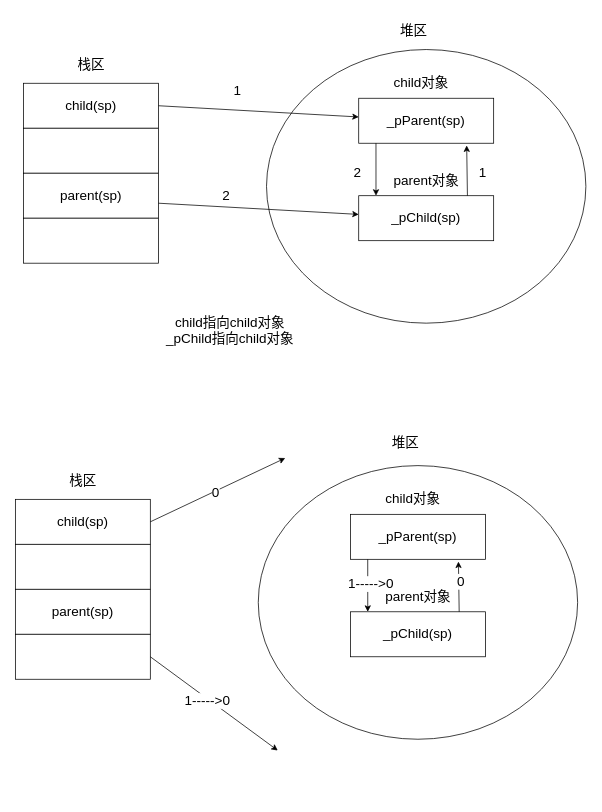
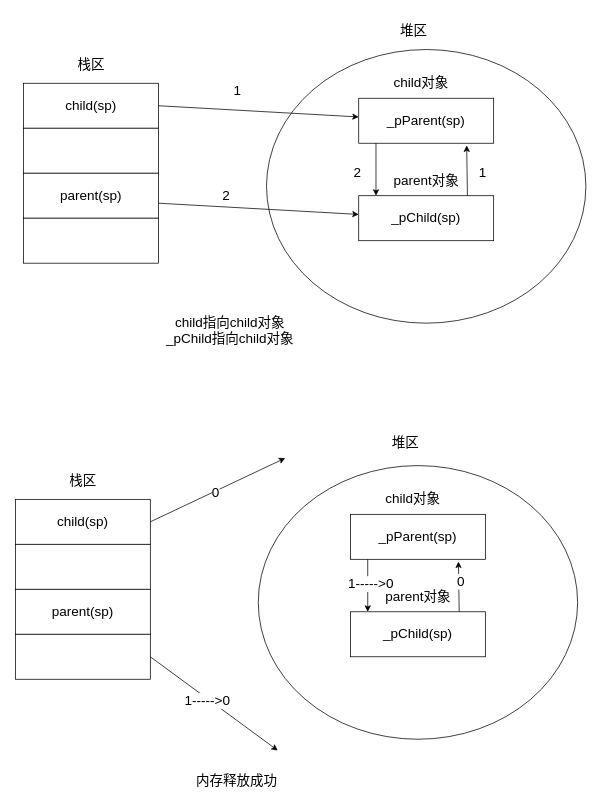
  <mxCell id="0" />
  <mxCell id="1" parent="0" />
  <mxCell id="2" value="&lt;font style=&quot;font-size: 18px;&quot;&gt;child(sp)&lt;/font&gt;" style="rounded=0;whiteSpace=wrap;html=1;" vertex="1" parent="1"><mxGeometry x="31" y="110" width="180" height="60" as="geometry" /></mxCell>
  <mxCell id="3" value="" style="rounded=0;whiteSpace=wrap;html=1;" vertex="1" parent="1"><mxGeometry x="31" y="170" width="180" height="60" as="geometry" /></mxCell>
  <mxCell id="4" value="&lt;font style=&quot;font-size: 18px;&quot;&gt;parent(sp)&lt;/font&gt;" style="rounded=0;whiteSpace=wrap;html=1;" vertex="1" parent="1"><mxGeometry x="31" y="230" width="180" height="60" as="geometry" /></mxCell>
  <mxCell id="5" value="" style="rounded=0;whiteSpace=wrap;html=1;" vertex="1" parent="1"><mxGeometry x="31" y="290" width="180" height="60" as="geometry" /></mxCell>
  <mxCell id="6" value="&lt;font style=&quot;font-size: 18px;&quot;&gt;栈区&lt;/font&gt;" style="text;html=1;align=center;verticalAlign=middle;resizable=0;points=[];autosize=1;strokeColor=none;fillColor=none;" vertex="1" parent="1"><mxGeometry x="91" y="65" width="60" height="40" as="geometry" /></mxCell>
  <mxCell id="7" value="" style="ellipse;whiteSpace=wrap;html=1;fontSize=18;" vertex="1" parent="1"><mxGeometry x="355" y="65" width="426" height="365" as="geometry" /></mxCell>
  <mxCell id="8" value="&lt;font style=&quot;font-size: 18px;&quot;&gt;_pParent(sp)&lt;/font&gt;" style="rounded=0;whiteSpace=wrap;html=1;" vertex="1" parent="1"><mxGeometry x="478" y="130" width="180" height="60" as="geometry" /></mxCell>
  <mxCell id="9" value="堆区" style="text;html=1;align=center;verticalAlign=middle;resizable=0;points=[];autosize=1;strokeColor=none;fillColor=none;fontSize=18;" vertex="1" parent="1"><mxGeometry x="521" y="20" width="60" height="40" as="geometry" /></mxCell>
  <mxCell id="10" value="&lt;font style=&quot;font-size: 18px;&quot;&gt;_pChild(sp)&lt;/font&gt;" style="rounded=0;whiteSpace=wrap;html=1;" vertex="1" parent="1"><mxGeometry x="478" y="260" width="180" height="60" as="geometry" /></mxCell>
  <mxCell id="11" value="child对象" style="text;html=1;align=center;verticalAlign=middle;resizable=0;points=[];autosize=1;strokeColor=none;fillColor=none;fontSize=18;" vertex="1" parent="1"><mxGeometry x="511" y="90" width="100" height="40" as="geometry" /></mxCell>
  <mxCell id="12" value="parent对象" style="text;html=1;align=center;verticalAlign=middle;resizable=0;points=[];autosize=1;strokeColor=none;fillColor=none;fontSize=18;" vertex="1" parent="1"><mxGeometry x="513" y="220" width="110" height="40" as="geometry" /></mxCell>
  <mxCell id="13" value="" style="endArrow=classic;html=1;rounded=0;fontSize=18;" edge="1" parent="1" target="8"><mxGeometry width="50" height="50" relative="1" as="geometry"><mxPoint x="211" y="140" as="sourcePoint" /><mxPoint x="261" y="90" as="targetPoint" /></mxGeometry></mxCell>
  <mxCell id="14" value="" style="endArrow=classic;html=1;rounded=0;fontSize=18;" edge="1" parent="1"><mxGeometry width="50" height="50" relative="1" as="geometry"><mxPoint x="211" y="270" as="sourcePoint" /><mxPoint x="478" y="284.958" as="targetPoint" /></mxGeometry></mxCell>
  <mxCell id="15" value="" style="endArrow=classic;html=1;rounded=0;fontSize=18;entryX=0.128;entryY=0;entryDx=0;entryDy=0;entryPerimeter=0;" edge="1" parent="1" target="10"><mxGeometry width="50" height="50" relative="1" as="geometry"><mxPoint x="501" y="190" as="sourcePoint" /><mxPoint x="551" y="140" as="targetPoint" /></mxGeometry></mxCell>
  <mxCell id="16" value="" style="endArrow=classic;html=1;rounded=0;fontSize=18;entryX=0.8;entryY=1.05;entryDx=0;entryDy=0;entryPerimeter=0;" edge="1" parent="1" target="8"><mxGeometry width="50" height="50" relative="1" as="geometry"><mxPoint x="623" y="260" as="sourcePoint" /><mxPoint x="673" y="210" as="targetPoint" /></mxGeometry></mxCell>
  <mxCell id="17" value="child指向child对象&lt;br&gt;_pChild指向child对象" style="text;html=1;align=center;verticalAlign=middle;resizable=0;points=[];autosize=1;strokeColor=none;fillColor=none;fontSize=18;" vertex="1" parent="1"><mxGeometry x="211" y="410" width="190" height="60" as="geometry" /></mxCell>
  <mxCell id="18" value="1" style="text;html=1;align=center;verticalAlign=middle;resizable=0;points=[];autosize=1;strokeColor=none;fillColor=none;fontSize=18;" vertex="1" parent="1"><mxGeometry x="301" y="100" width="30" height="40" as="geometry" /></mxCell>
  <mxCell id="19" value="2" style="text;html=1;align=center;verticalAlign=middle;resizable=0;points=[];autosize=1;strokeColor=none;fillColor=none;fontSize=18;" vertex="1" parent="1"><mxGeometry x="286" y="240" width="30" height="40" as="geometry" /></mxCell>
  <mxCell id="20" value="2" style="text;html=1;align=center;verticalAlign=middle;resizable=0;points=[];autosize=1;strokeColor=none;fillColor=none;fontSize=18;" vertex="1" parent="1"><mxGeometry x="461" y="210" width="30" height="40" as="geometry" /></mxCell>
  <mxCell id="21" value="1" style="text;html=1;align=center;verticalAlign=middle;resizable=0;points=[];autosize=1;strokeColor=none;fillColor=none;fontSize=18;" vertex="1" parent="1"><mxGeometry x="628" y="210" width="30" height="40" as="geometry" /></mxCell>
  <mxCell id="22" value="&lt;font style=&quot;font-size: 18px;&quot;&gt;child(sp)&lt;/font&gt;" style="rounded=0;whiteSpace=wrap;html=1;" vertex="1" parent="1"><mxGeometry x="20" y="665" width="180" height="60" as="geometry" /></mxCell>
  <mxCell id="23" value="" style="rounded=0;whiteSpace=wrap;html=1;" vertex="1" parent="1"><mxGeometry x="20" y="725" width="180" height="60" as="geometry" /></mxCell>
  <mxCell id="24" value="&lt;font style=&quot;font-size: 18px;&quot;&gt;parent(sp)&lt;/font&gt;" style="rounded=0;whiteSpace=wrap;html=1;" vertex="1" parent="1"><mxGeometry x="20" y="785" width="180" height="60" as="geometry" /></mxCell>
  <mxCell id="25" value="" style="rounded=0;whiteSpace=wrap;html=1;" vertex="1" parent="1"><mxGeometry x="20" y="845" width="180" height="60" as="geometry" /></mxCell>
  <mxCell id="26" value="&lt;font style=&quot;font-size: 18px;&quot;&gt;栈区&lt;/font&gt;" style="text;html=1;align=center;verticalAlign=middle;resizable=0;points=[];autosize=1;strokeColor=none;fillColor=none;" vertex="1" parent="1"><mxGeometry x="80" y="620" width="60" height="40" as="geometry" /></mxCell>
  <mxCell id="27" value="" style="ellipse;whiteSpace=wrap;html=1;fontSize=18;" vertex="1" parent="1"><mxGeometry x="344" y="620" width="426" height="365" as="geometry" /></mxCell>
  <mxCell id="28" value="&lt;font style=&quot;font-size: 18px;&quot;&gt;_pParent(sp)&lt;/font&gt;" style="rounded=0;whiteSpace=wrap;html=1;" vertex="1" parent="1"><mxGeometry x="467" y="685" width="180" height="60" as="geometry" /></mxCell>
  <mxCell id="29" value="&lt;font style=&quot;font-size: 18px;&quot;&gt;_pChild(sp)&lt;/font&gt;" style="rounded=0;whiteSpace=wrap;html=1;" vertex="1" parent="1"><mxGeometry x="467" y="815" width="180" height="60" as="geometry" /></mxCell>
  <mxCell id="30" value="child对象" style="text;html=1;align=center;verticalAlign=middle;resizable=0;points=[];autosize=1;strokeColor=none;fillColor=none;fontSize=18;" vertex="1" parent="1"><mxGeometry x="500" y="645" width="100" height="40" as="geometry" /></mxCell>
  <mxCell id="31" value="parent对象" style="text;html=1;align=center;verticalAlign=middle;resizable=0;points=[];autosize=1;strokeColor=none;fillColor=none;fontSize=18;" vertex="1" parent="1"><mxGeometry x="502" y="775" width="110" height="40" as="geometry" /></mxCell>
  <mxCell id="32" value="" style="endArrow=classic;html=1;rounded=0;fontSize=18;" edge="1" parent="1"><mxGeometry width="50" height="50" relative="1" as="geometry"><mxPoint x="200" y="695" as="sourcePoint" /><mxPoint x="380" y="610" as="targetPoint" /></mxGeometry></mxCell>
  <mxCell id="33" value="0" style="edgeLabel;html=1;align=center;verticalAlign=middle;resizable=0;points=[];fontSize=18;" vertex="1" connectable="0" parent="32"><mxGeometry x="-0.049" y="-1" relative="1" as="geometry"><mxPoint as="offset" /></mxGeometry></mxCell>
  <mxCell id="34" value="" style="endArrow=classic;html=1;rounded=0;fontSize=18;" edge="1" parent="1"><mxGeometry width="50" height="50" relative="1" as="geometry"><mxPoint x="200" y="875" as="sourcePoint" /><mxPoint x="370" y="1000" as="targetPoint" /></mxGeometry></mxCell>
  <mxCell id="35" value="1-----&amp;gt;0" style="edgeLabel;html=1;align=center;verticalAlign=middle;resizable=0;points=[];fontSize=18;" vertex="1" connectable="0" parent="34"><mxGeometry x="-0.099" y="-3" relative="1" as="geometry"><mxPoint x="1" as="offset" /></mxGeometry></mxCell>
  <mxCell id="36" value="" style="endArrow=classic;html=1;rounded=0;fontSize=18;entryX=0.128;entryY=0;entryDx=0;entryDy=0;entryPerimeter=0;" edge="1" parent="1" target="29"><mxGeometry width="50" height="50" relative="1" as="geometry"><mxPoint x="490" y="745" as="sourcePoint" /><mxPoint x="540" y="695" as="targetPoint" /></mxGeometry></mxCell>
  <mxCell id="37" value="1-----&amp;gt;0" style="edgeLabel;html=1;align=center;verticalAlign=middle;resizable=0;points=[];fontSize=18;" vertex="1" connectable="0" parent="36"><mxGeometry x="-0.071" y="3" relative="1" as="geometry"><mxPoint as="offset" /></mxGeometry></mxCell>
  <mxCell id="38" value="" style="endArrow=classic;html=1;rounded=0;fontSize=18;entryX=0.8;entryY=1.05;entryDx=0;entryDy=0;entryPerimeter=0;" edge="1" parent="1" target="28"><mxGeometry width="50" height="50" relative="1" as="geometry"><mxPoint x="612" y="815" as="sourcePoint" /><mxPoint x="662" y="765" as="targetPoint" /></mxGeometry></mxCell>
  <mxCell id="39" value="0" style="edgeLabel;html=1;align=center;verticalAlign=middle;resizable=0;points=[];fontSize=18;" vertex="1" connectable="0" parent="38"><mxGeometry x="0.208" y="-2" relative="1" as="geometry"><mxPoint as="offset" /></mxGeometry></mxCell>
+ <mxCell id="40" value="内存释放成功" style="text;html=1;align=center;verticalAlign=middle;resizable=0;points=[];autosize=1;strokeColor=none;fillColor=none;fontSize=18;" vertex="1" parent="1"><mxGeometry x="250" y="1020" width="130" height="40" as="geometry" /></mxCell>
  <mxCell id="41" value="堆区" style="text;html=1;align=center;verticalAlign=middle;resizable=0;points=[];autosize=1;strokeColor=none;fillColor=none;fontSize=18;" vertex="1" parent="1"><mxGeometry x="510" y="570" width="60" height="40" as="geometry" /></mxCell>
